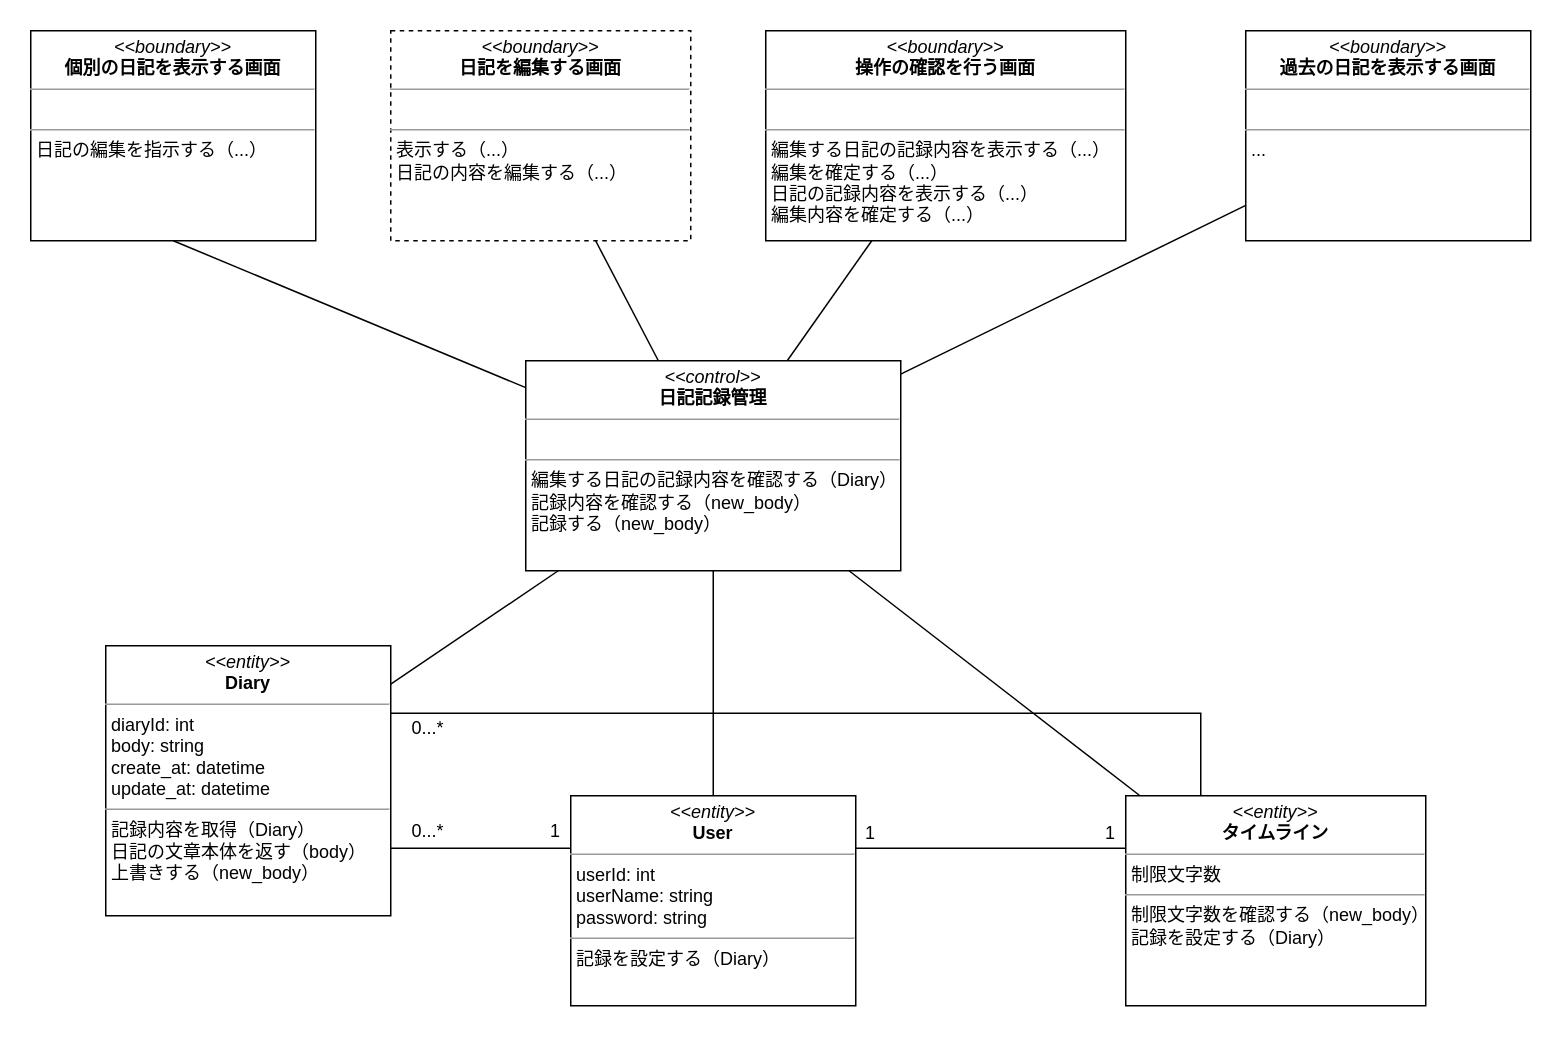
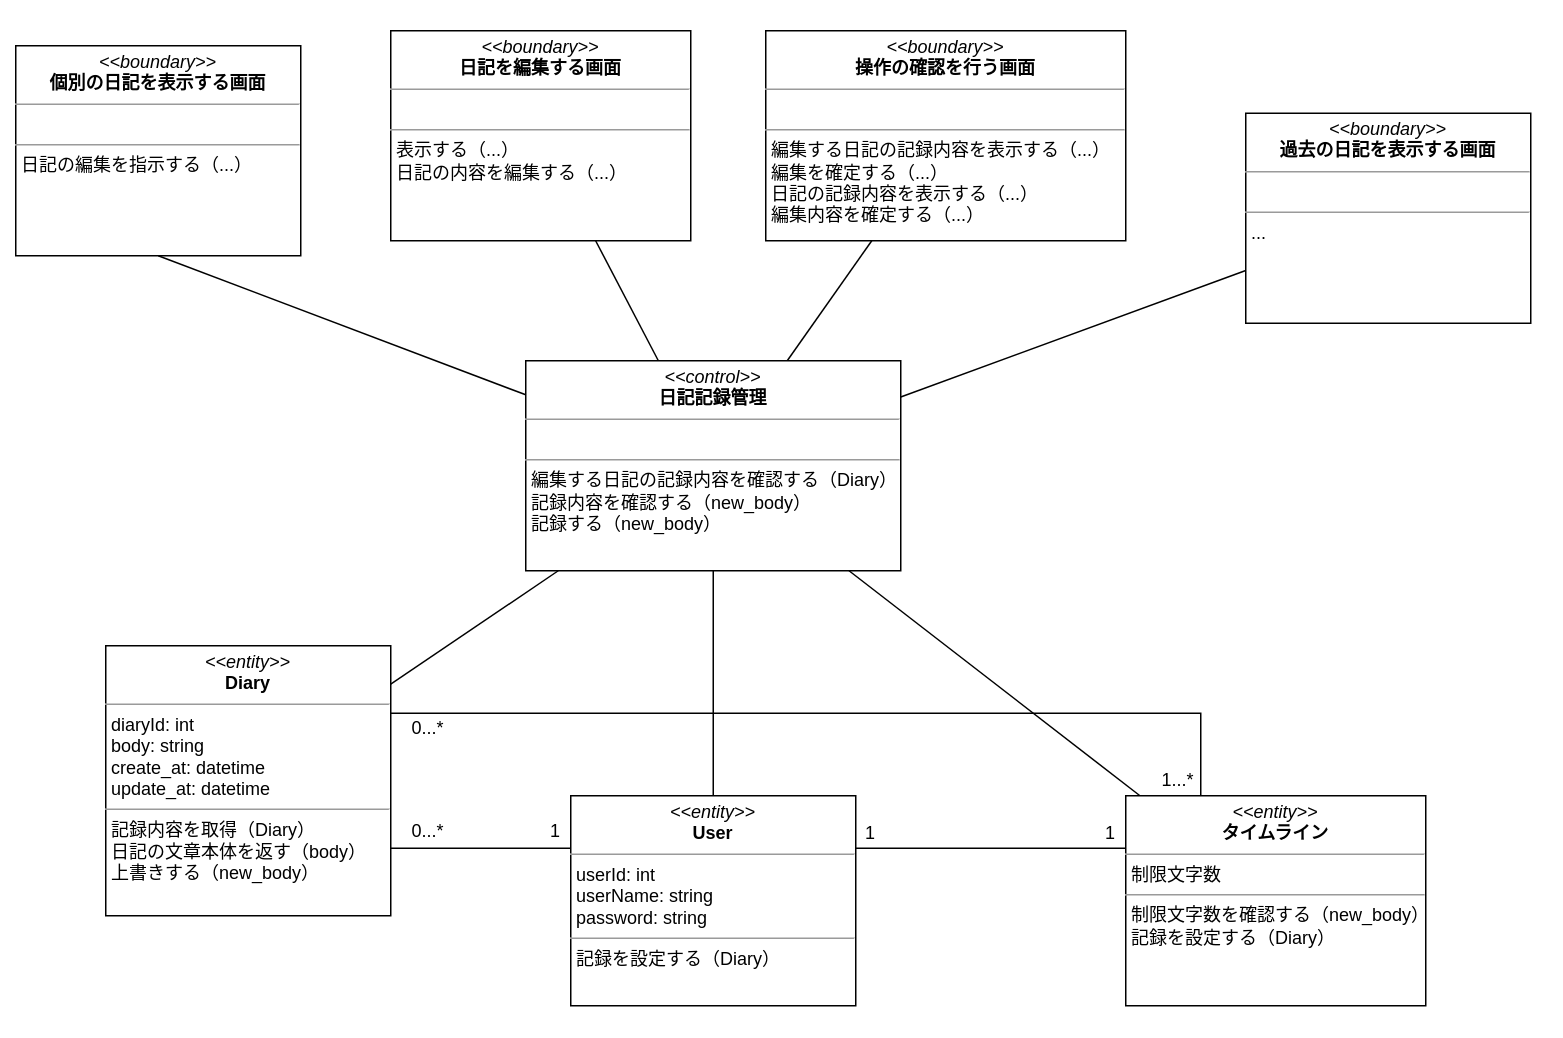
  <mxCell id="0" />
  <mxCell id="1" parent="0" />
  <mxCell id="2" style="edgeStyle=none;html=1;exitX=0.5;exitY=1;exitDx=0;exitDy=0;rounded=0;endArrow=none;endFill=0;" parent="1" source="3" target="13" edge="1"><mxGeometry relative="1" as="geometry" /></mxCell>
- <mxCell id="3" value="&lt;p style=&quot;margin:0px;margin-top:4px;text-align:center;&quot;&gt;&lt;i&gt;&amp;lt;&amp;lt;boundary&amp;gt;&amp;gt;&lt;/i&gt;&lt;br&gt;&lt;b&gt;個別の日記を表示する画面&lt;/b&gt;&lt;/p&gt;&lt;hr size=&quot;1&quot;&gt;&lt;p style=&quot;margin:0px;margin-left:4px;&quot;&gt;&lt;br&gt;&lt;/p&gt;&lt;hr size=&quot;1&quot;&gt;&lt;p style=&quot;margin:0px;margin-left:4px;&quot;&gt;日記の編集を指示する（...）&lt;/p&gt;" style="verticalAlign=top;align=left;overflow=fill;fontSize=12;fontFamily=Helvetica;html=1;" parent="1" vertex="1"><mxGeometry x="20" y="20" width="190" height="140" as="geometry" /></mxCell>
+ <mxCell id="3" value="&lt;p style=&quot;margin:0px;margin-top:4px;text-align:center;&quot;&gt;&lt;i&gt;&amp;lt;&amp;lt;boundary&amp;gt;&amp;gt;&lt;/i&gt;&lt;br&gt;&lt;b&gt;個別の日記を表示する画面&lt;/b&gt;&lt;/p&gt;&lt;hr size=&quot;1&quot;&gt;&lt;p style=&quot;margin:0px;margin-left:4px;&quot;&gt;&lt;br&gt;&lt;/p&gt;&lt;hr size=&quot;1&quot;&gt;&lt;p style=&quot;margin:0px;margin-left:4px;&quot;&gt;日記の編集を指示する（...）&lt;/p&gt;" style="verticalAlign=top;align=left;overflow=fill;fontSize=12;fontFamily=Helvetica;html=1;" parent="1" vertex="1"><mxGeometry x="10" y="30" width="190" height="140" as="geometry" /></mxCell>
  <mxCell id="4" style="edgeStyle=none;rounded=0;html=1;endArrow=none;endFill=0;" parent="1" source="5" target="13" edge="1"><mxGeometry relative="1" as="geometry" /></mxCell>
- <mxCell id="5" value="&lt;p style=&quot;margin:0px;margin-top:4px;text-align:center;&quot;&gt;&lt;i&gt;&amp;lt;&amp;lt;boundary&amp;gt;&amp;gt;&lt;/i&gt;&lt;br&gt;&lt;b&gt;日記を編集する画面&lt;/b&gt;&lt;/p&gt;&lt;hr size=&quot;1&quot;&gt;&lt;p style=&quot;margin:0px;margin-left:4px;&quot;&gt;&lt;br&gt;&lt;/p&gt;&lt;hr size=&quot;1&quot;&gt;&lt;p style=&quot;margin:0px;margin-left:4px;&quot;&gt;表示する（...）&lt;/p&gt;&lt;p style=&quot;margin:0px;margin-left:4px;&quot;&gt;日記の内容を編集する（...）&lt;/p&gt;" style="verticalAlign=top;align=left;overflow=fill;fontSize=12;fontFamily=Helvetica;html=1;dashed=1;" parent="1" vertex="1"><mxGeometry x="260" y="20" width="200" height="140" as="geometry" /></mxCell>
+ <mxCell id="5" value="&lt;p style=&quot;margin:0px;margin-top:4px;text-align:center;&quot;&gt;&lt;i&gt;&amp;lt;&amp;lt;boundary&amp;gt;&amp;gt;&lt;/i&gt;&lt;br&gt;&lt;b&gt;日記を編集する画面&lt;/b&gt;&lt;/p&gt;&lt;hr size=&quot;1&quot;&gt;&lt;p style=&quot;margin:0px;margin-left:4px;&quot;&gt;&lt;br&gt;&lt;/p&gt;&lt;hr size=&quot;1&quot;&gt;&lt;p style=&quot;margin:0px;margin-left:4px;&quot;&gt;表示する（...）&lt;/p&gt;&lt;p style=&quot;margin:0px;margin-left:4px;&quot;&gt;日記の内容を編集する（...）&lt;/p&gt;" style="verticalAlign=top;align=left;overflow=fill;fontSize=12;fontFamily=Helvetica;html=1;" parent="1" vertex="1"><mxGeometry x="260" y="20" width="200" height="140" as="geometry" /></mxCell>
  <mxCell id="6" style="edgeStyle=none;rounded=0;html=1;endArrow=none;endFill=0;" parent="1" source="7" target="13" edge="1"><mxGeometry relative="1" as="geometry" /></mxCell>
  <mxCell id="7" value="&lt;p style=&quot;margin:0px;margin-top:4px;text-align:center;&quot;&gt;&lt;i&gt;&amp;lt;&amp;lt;boundary&amp;gt;&amp;gt;&lt;/i&gt;&lt;br&gt;&lt;b&gt;操作の確認を行う画面&lt;/b&gt;&lt;/p&gt;&lt;hr size=&quot;1&quot;&gt;&lt;p style=&quot;margin:0px;margin-left:4px;&quot;&gt;&lt;br&gt;&lt;/p&gt;&lt;hr size=&quot;1&quot;&gt;&lt;p style=&quot;margin:0px;margin-left:4px;&quot;&gt;編集する日記の記録内容を表示する（...）&lt;/p&gt;&lt;p style=&quot;margin:0px;margin-left:4px;&quot;&gt;編集を確定する（...）&lt;/p&gt;&lt;p style=&quot;margin:0px;margin-left:4px;&quot;&gt;日記の記録内容を表示する（...）&lt;/p&gt;&lt;p style=&quot;margin:0px;margin-left:4px;&quot;&gt;編集内容を確定する（...）&lt;/p&gt;" style="verticalAlign=top;align=left;overflow=fill;fontSize=12;fontFamily=Helvetica;html=1;" parent="1" vertex="1"><mxGeometry x="510" y="20" width="240" height="140" as="geometry" /></mxCell>
  <mxCell id="8" style="edgeStyle=none;rounded=0;html=1;endArrow=none;endFill=0;" parent="1" source="9" target="13" edge="1"><mxGeometry relative="1" as="geometry" /></mxCell>
- <mxCell id="9" value="&lt;p style=&quot;margin:0px;margin-top:4px;text-align:center;&quot;&gt;&lt;i&gt;&amp;lt;&amp;lt;boundary&amp;gt;&amp;gt;&lt;/i&gt;&lt;br&gt;&lt;b&gt;過去の日記を表示する画面&lt;/b&gt;&lt;/p&gt;&lt;hr size=&quot;1&quot;&gt;&lt;p style=&quot;margin:0px;margin-left:4px;&quot;&gt;&lt;br&gt;&lt;/p&gt;&lt;hr size=&quot;1&quot;&gt;&lt;p style=&quot;margin:0px;margin-left:4px;&quot;&gt;...&lt;/p&gt;" style="verticalAlign=top;align=left;overflow=fill;fontSize=12;fontFamily=Helvetica;html=1;" parent="1" vertex="1"><mxGeometry x="830" y="20" width="190" height="140" as="geometry" /></mxCell>
+ <mxCell id="9" value="&lt;p style=&quot;margin:0px;margin-top:4px;text-align:center;&quot;&gt;&lt;i&gt;&amp;lt;&amp;lt;boundary&amp;gt;&amp;gt;&lt;/i&gt;&lt;br&gt;&lt;b&gt;過去の日記を表示する画面&lt;/b&gt;&lt;/p&gt;&lt;hr size=&quot;1&quot;&gt;&lt;p style=&quot;margin:0px;margin-left:4px;&quot;&gt;&lt;br&gt;&lt;/p&gt;&lt;hr size=&quot;1&quot;&gt;&lt;p style=&quot;margin:0px;margin-left:4px;&quot;&gt;...&lt;/p&gt;" style="verticalAlign=top;align=left;overflow=fill;fontSize=12;fontFamily=Helvetica;html=1;" parent="1" vertex="1"><mxGeometry x="830" y="75" width="190" height="140" as="geometry" /></mxCell>
  <mxCell id="10" style="edgeStyle=none;rounded=0;html=1;endArrow=none;endFill=0;" parent="1" source="13" target="14" edge="1"><mxGeometry relative="1" as="geometry" /></mxCell>
  <mxCell id="11" style="edgeStyle=none;rounded=0;html=1;endArrow=none;endFill=0;" parent="1" source="13" target="17" edge="1"><mxGeometry relative="1" as="geometry" /></mxCell>
  <mxCell id="12" style="edgeStyle=none;rounded=0;html=1;endArrow=none;endFill=0;" parent="1" source="13" target="19" edge="1"><mxGeometry relative="1" as="geometry" /></mxCell>
  <mxCell id="13" value="&lt;p style=&quot;margin:0px;margin-top:4px;text-align:center;&quot;&gt;&lt;i&gt;&amp;lt;&amp;lt;control&amp;gt;&amp;gt;&lt;/i&gt;&lt;br&gt;&lt;b&gt;日記記録管理&lt;/b&gt;&lt;/p&gt;&lt;hr size=&quot;1&quot;&gt;&lt;p style=&quot;margin:0px;margin-left:4px;&quot;&gt;&lt;br&gt;&lt;/p&gt;&lt;hr size=&quot;1&quot;&gt;&lt;p style=&quot;margin:0px;margin-left:4px;&quot;&gt;編集する日記の記録内容を確認する（Diary）&lt;/p&gt;&lt;p style=&quot;margin:0px;margin-left:4px;&quot;&gt;記録内容を確認する（new_body）&lt;/p&gt;&lt;p style=&quot;margin:0px;margin-left:4px;&quot;&gt;記録する（new_body）&lt;/p&gt;" style="verticalAlign=top;align=left;overflow=fill;fontSize=12;fontFamily=Helvetica;html=1;" parent="1" vertex="1"><mxGeometry x="350" y="240" width="250" height="140" as="geometry" /></mxCell>
  <mxCell id="14" value="&lt;p style=&quot;margin:0px;margin-top:4px;text-align:center;&quot;&gt;&lt;i&gt;&amp;lt;&amp;lt;entity&amp;gt;&amp;gt;&lt;/i&gt;&lt;br&gt;&lt;b&gt;タイムライン&lt;/b&gt;&lt;/p&gt;&lt;hr size=&quot;1&quot;&gt;&lt;p style=&quot;margin:0px;margin-left:4px;&quot;&gt;制限文字数&lt;/p&gt;&lt;hr size=&quot;1&quot;&gt;&lt;p style=&quot;margin:0px;margin-left:4px;&quot;&gt;制限文字数を確認する（new_body）&lt;/p&gt;&lt;p style=&quot;margin:0px;margin-left:4px;&quot;&gt;記録を設定する（Diary）&lt;/p&gt;" style="verticalAlign=top;align=left;overflow=fill;fontSize=12;fontFamily=Helvetica;html=1;" parent="1" vertex="1"><mxGeometry x="750" y="530" width="200" height="140" as="geometry" /></mxCell>
  <mxCell id="15" style="edgeStyle=orthogonalEdgeStyle;rounded=0;html=1;exitX=1;exitY=0.25;exitDx=0;exitDy=0;entryX=0.25;entryY=0;entryDx=0;entryDy=0;endArrow=none;endFill=0;" parent="1" source="17" target="14" edge="1"><mxGeometry relative="1" as="geometry" /></mxCell>
  <mxCell id="16" style="edgeStyle=orthogonalEdgeStyle;rounded=0;html=1;exitX=1;exitY=0.75;exitDx=0;exitDy=0;entryX=0;entryY=0.25;entryDx=0;entryDy=0;endArrow=none;endFill=0;" parent="1" source="17" target="19" edge="1"><mxGeometry relative="1" as="geometry" /></mxCell>
  <mxCell id="17" value="&lt;p style=&quot;margin:0px;margin-top:4px;text-align:center;&quot;&gt;&lt;i&gt;&amp;lt;&amp;lt;entity&amp;gt;&amp;gt;&lt;/i&gt;&lt;br&gt;&lt;b&gt;Diary&lt;/b&gt;&lt;/p&gt;&lt;hr size=&quot;1&quot;&gt;&lt;p style=&quot;margin:0px;margin-left:4px;&quot;&gt;diaryId: int&lt;/p&gt;&lt;p style=&quot;margin:0px;margin-left:4px;&quot;&gt;body: string&lt;/p&gt;&lt;p style=&quot;margin:0px;margin-left:4px;&quot;&gt;create_at: datetime&lt;/p&gt;&lt;p style=&quot;margin:0px;margin-left:4px;&quot;&gt;update_at: datetime&lt;/p&gt;&lt;hr size=&quot;1&quot;&gt;&lt;p style=&quot;margin:0px;margin-left:4px;&quot;&gt;記録内容を取得（Diary）&lt;/p&gt;&lt;p style=&quot;margin:0px;margin-left:4px;&quot;&gt;日記の文章本体を返す（body）&lt;/p&gt;&lt;p style=&quot;margin:0px;margin-left:4px;&quot;&gt;上書きする（new_body）&lt;/p&gt;" style="verticalAlign=top;align=left;overflow=fill;fontSize=12;fontFamily=Helvetica;html=1;" parent="1" vertex="1"><mxGeometry x="70" y="430" width="190" height="180" as="geometry" /></mxCell>
  <mxCell id="18" style="edgeStyle=none;rounded=0;html=1;exitX=1;exitY=0.25;exitDx=0;exitDy=0;entryX=0;entryY=0.25;entryDx=0;entryDy=0;endArrow=none;endFill=0;" parent="1" source="19" target="14" edge="1"><mxGeometry relative="1" as="geometry" /></mxCell>
  <mxCell id="19" value="&lt;p style=&quot;margin:0px;margin-top:4px;text-align:center;&quot;&gt;&lt;i&gt;&amp;lt;&amp;lt;entity&amp;gt;&amp;gt;&lt;/i&gt;&lt;br&gt;&lt;b&gt;User&lt;/b&gt;&lt;/p&gt;&lt;hr size=&quot;1&quot;&gt;&lt;p style=&quot;margin:0px;margin-left:4px;&quot;&gt;userId: int&lt;/p&gt;&lt;p style=&quot;margin:0px;margin-left:4px;&quot;&gt;userName: string&lt;/p&gt;&lt;p style=&quot;margin:0px;margin-left:4px;&quot;&gt;password: string&lt;/p&gt;&lt;hr size=&quot;1&quot;&gt;&lt;p style=&quot;margin:0px;margin-left:4px;&quot;&gt;記録を設定する（Diary）&lt;/p&gt;" style="verticalAlign=top;align=left;overflow=fill;fontSize=12;fontFamily=Helvetica;html=1;" parent="1" vertex="1"><mxGeometry x="380" y="530" width="190" height="140" as="geometry" /></mxCell>
  <mxCell id="20" value="1" style="text;html=1;strokeColor=none;fillColor=none;align=center;verticalAlign=middle;whiteSpace=wrap;rounded=0;" parent="1" vertex="1"><mxGeometry x="570" y="545" width="20" height="20" as="geometry" /></mxCell>
  <mxCell id="21" value="1" style="text;html=1;strokeColor=none;fillColor=none;align=center;verticalAlign=middle;whiteSpace=wrap;rounded=0;" parent="1" vertex="1"><mxGeometry x="730" y="545" width="20" height="20" as="geometry" /></mxCell>
  <mxCell id="22" value="0...*" style="text;html=1;strokeColor=none;fillColor=none;align=center;verticalAlign=middle;whiteSpace=wrap;rounded=0;" parent="1" vertex="1"><mxGeometry x="270" y="475" width="30" height="20" as="geometry" /></mxCell>
+ <mxCell id="23" value="1...*" style="text;html=1;strokeColor=none;fillColor=none;align=center;verticalAlign=middle;whiteSpace=wrap;rounded=0;" parent="1" vertex="1"><mxGeometry x="770" y="510" width="30" height="20" as="geometry" /></mxCell>
  <mxCell id="24" value="0...*" style="text;html=1;strokeColor=none;fillColor=none;align=center;verticalAlign=middle;whiteSpace=wrap;rounded=0;" parent="1" vertex="1"><mxGeometry x="270" y="544" width="30" height="20" as="geometry" /></mxCell>
  <mxCell id="25" value="1" style="text;html=1;strokeColor=none;fillColor=none;align=center;verticalAlign=middle;whiteSpace=wrap;rounded=0;" parent="1" vertex="1"><mxGeometry x="360" y="544" width="20" height="20" as="geometry" /></mxCell>
